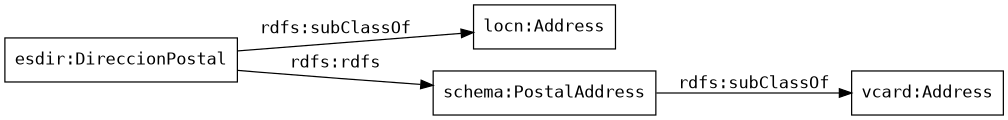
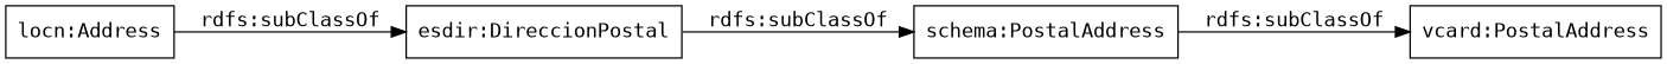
  digraph {
    fontname="DejaVu Sans Mono"
    rankdir=LR
    node [color=black fontname="DejaVu Sans Mono" shape=rectangle]
    edge [fontname="DejaVu Sans Mono"]
    "esdir:DireccionPostal"
    "locn:Address"
    "schema:PostalAddress"
-   "vcard:Address"
-   "esdir:DireccionPostal" -> "locn:Address" [label="rdfs:subClassOf"]
-   "esdir:DireccionPostal" -> "schema:PostalAddress" [label="rdfs:rdfs"]
+   "vcard:Address" [label="vcard:PostalAddress"]
+   "locn:Address" -> "esdir:DireccionPostal" [label="rdfs:subClassOf"]
+   "esdir:DireccionPostal" -> "schema:PostalAddress" [label="rdfs:subClassOf"]
    "schema:PostalAddress" -> "vcard:Address" [label="rdfs:subClassOf"]
  }
